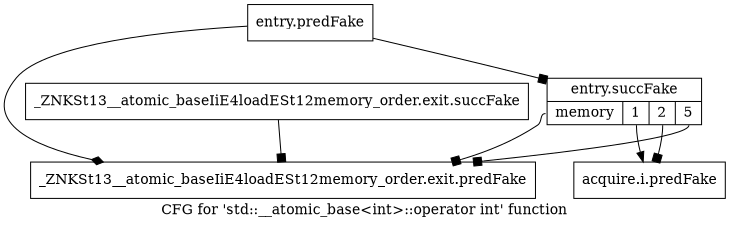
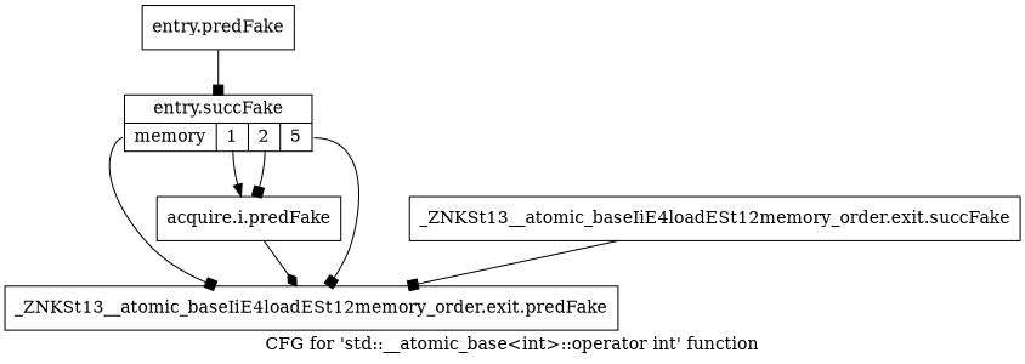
  digraph {
    label="CFG for 'std::__atomic_base\<int\>::operator int' function"
    node [shape=record filename="/tools/Xilinx/Vitis_HLS/2023.1/tps/lnx64/gcc-8.3.0/lib/gcc/x86_64-pc-linux-gnu/8.3.0/../../../../include/c++/8.3.0/bits/atomic_base.h" linenumber=396]
    edge [arrowhead=box execusionnum=3 filename="/tools/Xilinx/Vitis_HLS/2023.1/tps/lnx64/gcc-8.3.0/lib/gcc/x86_64-pc-linux-gnu/8.3.0/../../../../include/c++/8.3.0/bits/atomic_base.h"]
    n1 [label="{entry.predFake}" filename="" linenumber=""]
    n2 [label="{entry.succFake|{<s0>memory|<s1>1|<s2>2|<s3>5}}"]
    n3 [label="{_ZNKSt13__atomic_baseIiE4loadESt12memory_order.exit.predFake}"]
    n4 [label="{acquire.i.predFake}"]
    n5 [label="{_ZNKSt13__atomic_baseIiE4loadESt12memory_order.exit.succFake}" linenumber=259]
    n1 -> n2
    n2 -> n3 [tailport=s0]
    n2 -> n3 [tailport=s3]
    n2 -> n4 [arrowhead=normal tailport=s1 execusionnum="" filename=""]
    n2 -> n4 [tailport=s2 execusionnum="" filename=""]
-   n1 -> n3 [arrowhead=diamond execusionnum=6]
+   n4 -> n3 [arrowhead=diamond execusionnum=6]
    n5 -> n3 [execusionnum=12]
  }
